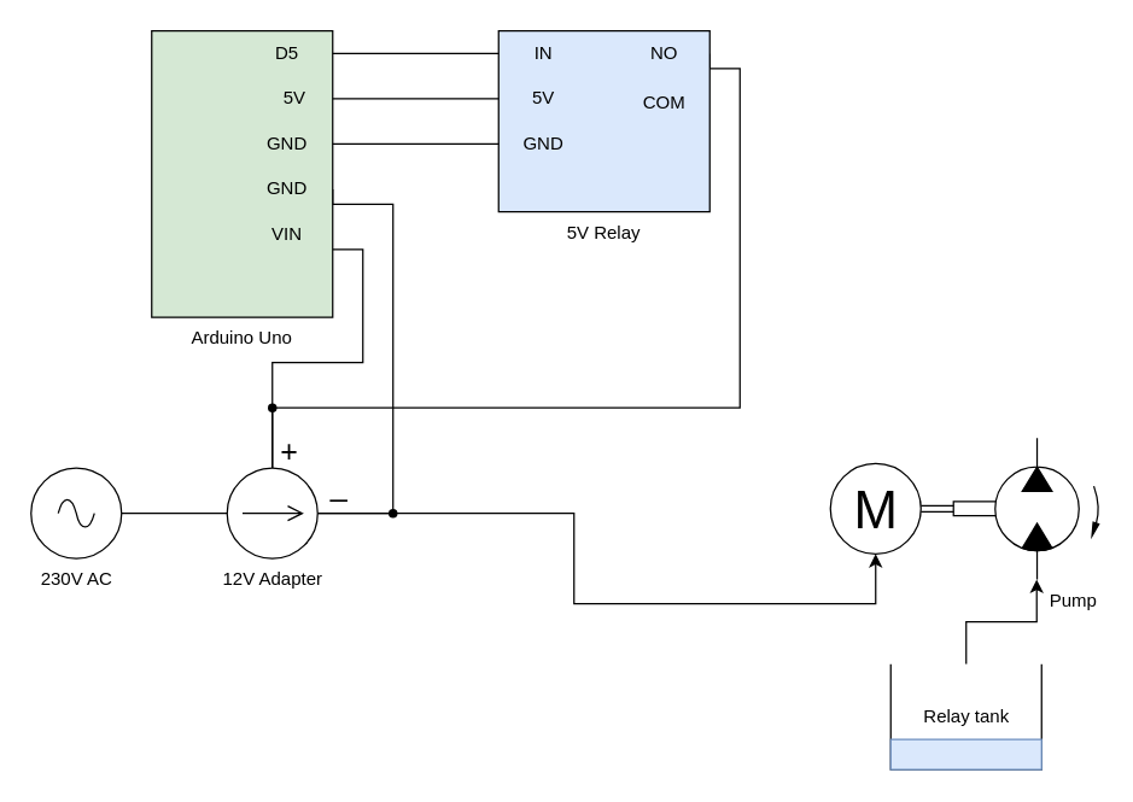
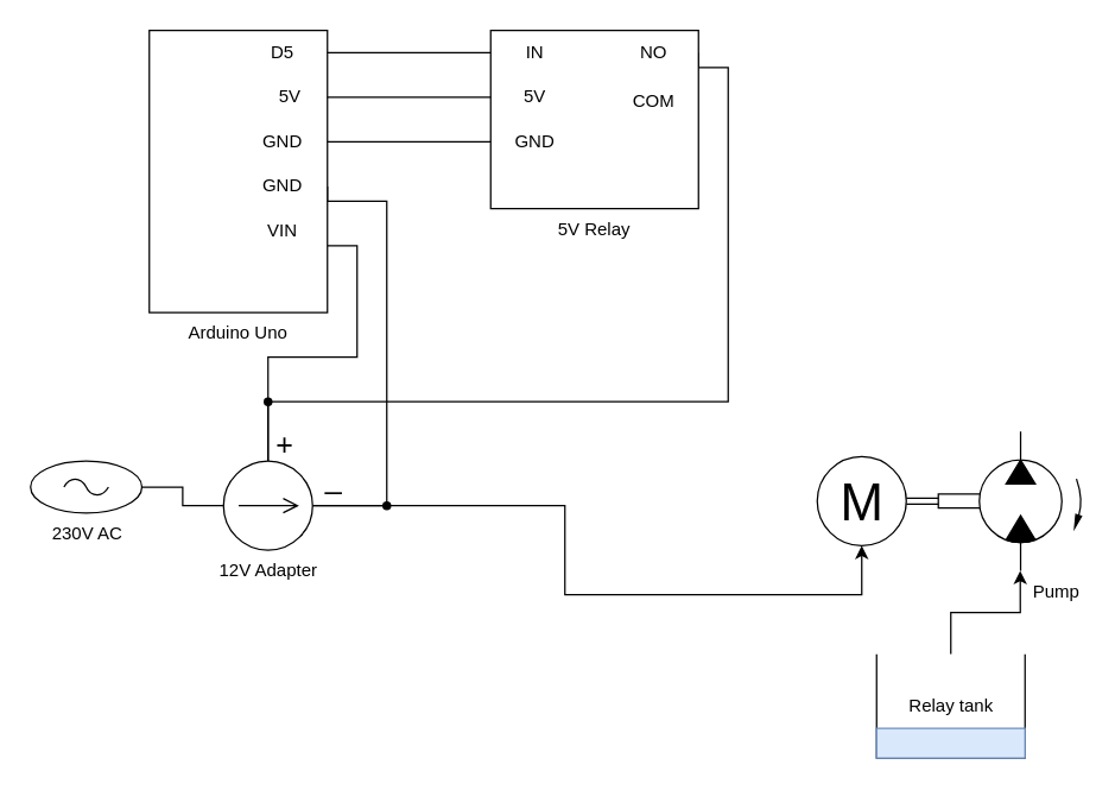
  <mxCell id="0" />
  <mxCell id="1" parent="0" />
  <mxCell id="2" value="Pump" style="verticalLabelPosition=bottom;aspect=fixed;html=1;verticalAlign=top;fillColor=strokeColor;align=right;outlineConnect=0;shape=mxgraph.fluid_power.x11260;points=[[0.57,0,0],[0.57,1,0]]" vertex="1" parent="1"><mxGeometry x="631.58" y="290" width="96.84" height="93.94" as="geometry" /></mxCell>
  <mxCell id="3" value="" style="edgeStyle=orthogonalEdgeStyle;rounded=0;orthogonalLoop=1;jettySize=auto;html=1;shape=link;" edge="1" parent="1" source="4" target="2"><mxGeometry relative="1" as="geometry" /></mxCell>
  <mxCell id="4" value="M" style="verticalLabelPosition=middle;shadow=0;dashed=0;align=center;html=1;verticalAlign=middle;strokeWidth=1;shape=ellipse;aspect=fixed;fontSize=35;" vertex="1" parent="1"><mxGeometry x="550" y="306.97" width="60" height="60" as="geometry" /></mxCell>
  <mxCell id="5" style="edgeStyle=orthogonalEdgeStyle;rounded=0;orthogonalLoop=1;jettySize=auto;html=1;entryX=0.57;entryY=1;entryDx=0;entryDy=0;entryPerimeter=0;" edge="1" parent="1" source="6" target="2"><mxGeometry relative="1" as="geometry" /></mxCell>
  <mxCell id="6" value="Relay tank" style="shape=mxgraph.pid.vessels.container,_tank,_cistern;html=1;pointerEvents=1;align=center;verticalLabelPosition=middle;verticalAlign=middle;dashed=0;horizontal=1;labelPosition=center;" vertex="1" parent="1"><mxGeometry x="590" y="440" width="100" height="70" as="geometry" /></mxCell>
  <mxCell id="7" style="edgeStyle=orthogonalEdgeStyle;rounded=0;orthogonalLoop=1;jettySize=auto;html=1;entryX=1;entryY=0.5;entryDx=0;entryDy=0;endArrow=none;endFill=0;strokeWidth=1;" edge="1" parent="1" source="13" target="29"><mxGeometry relative="1" as="geometry"><Array as="points"><mxPoint x="180" y="270" /><mxPoint x="490" y="270" /><mxPoint x="490" y="45" /></Array></mxGeometry></mxCell>
  <mxCell id="8" value="+" style="edgeLabel;html=1;align=center;verticalAlign=middle;resizable=0;points=[];fontSize=20;" vertex="1" connectable="0" parent="7"><mxGeometry x="-0.904" relative="1" as="geometry"><mxPoint x="10" y="16" as="offset" /></mxGeometry></mxCell>
  <mxCell id="9" style="edgeStyle=orthogonalEdgeStyle;rounded=0;orthogonalLoop=1;jettySize=auto;html=1;endArrow=none;endFill=0;" edge="1" parent="1" source="13" target="28"><mxGeometry relative="1" as="geometry"><Array as="points"><mxPoint x="180" y="240" /><mxPoint x="240" y="240" /><mxPoint x="240" y="165" /></Array></mxGeometry></mxCell>
  <mxCell id="10" style="edgeStyle=orthogonalEdgeStyle;rounded=0;orthogonalLoop=1;jettySize=auto;html=1;entryX=1;entryY=0.5;entryDx=0;entryDy=0;endArrow=none;endFill=0;" edge="1" parent="1" source="13" target="27"><mxGeometry relative="1" as="geometry"><Array as="points"><mxPoint x="260" y="340" /><mxPoint x="260" y="135" /></Array></mxGeometry></mxCell>
  <mxCell id="11" style="edgeStyle=orthogonalEdgeStyle;rounded=0;orthogonalLoop=1;jettySize=auto;html=1;" edge="1" parent="1" source="13" target="4"><mxGeometry relative="1" as="geometry"><Array as="points"><mxPoint x="380" y="340" /><mxPoint x="380" y="400" /><mxPoint x="580" y="400" /></Array></mxGeometry></mxCell>
  <mxCell id="12" value="_" style="edgeLabel;html=1;align=center;verticalAlign=middle;resizable=0;points=[];fontSize=20;" vertex="1" connectable="0" parent="11"><mxGeometry x="-0.945" relative="1" as="geometry"><mxPoint y="-20" as="offset" /></mxGeometry></mxCell>
  <mxCell id="13" value="12V Adapter&lt;br&gt;" style="pointerEvents=1;verticalLabelPosition=bottom;shadow=0;dashed=0;align=center;html=1;verticalAlign=top;shape=mxgraph.electrical.signal_sources.source;aspect=fixed;points=[[0.5,0,0],[1,0.5,0],[0.5,1,0],[0,0.5,0]];elSignalType=dc1;" vertex="1" parent="1"><mxGeometry x="150" y="310" width="60" height="60" as="geometry" /></mxCell>
- <mxCell id="14" value="&lt;div style=&quot;&quot;&gt;&lt;span style=&quot;background-color: initial;&quot;&gt;Arduino Uno&lt;/span&gt;&lt;/div&gt;" style="rounded=0;whiteSpace=wrap;html=1;points=[[0,0,0,0,0],[0,0.25,0,0,0],[0,0.5,0,0,0],[0,0.75,0,0,0],[0,1,0,0,0],[0.25,0,0,0,0],[0.25,1,0,0,0],[0.5,0,0,0,0],[0.5,1,0,0,0],[0.75,0,0,0,0],[0.75,1,0,0,0],[1,0,0,0,0],[1,0.08,0,0,0],[1,0.25,0,0,0],[1,0.5,0,0,0],[1,0.75,0,0,0],[1,1,0,0,0]];align=center;labelPosition=center;verticalLabelPosition=bottom;verticalAlign=top;fillColor=#d5e8d4;" vertex="1" parent="1"><mxGeometry x="100" y="20" width="120" height="190" as="geometry" /></mxCell>
+ <mxCell id="14" value="&lt;div style=&quot;&quot;&gt;&lt;span style=&quot;background-color: initial;&quot;&gt;Arduino Uno&lt;/span&gt;&lt;/div&gt;" style="rounded=0;whiteSpace=wrap;html=1;points=[[0,0,0,0,0],[0,0.25,0,0,0],[0,0.5,0,0,0],[0,0.75,0,0,0],[0,1,0,0,0],[0.25,0,0,0,0],[0.25,1,0,0,0],[0.5,0,0,0,0],[0.5,1,0,0,0],[0.75,0,0,0,0],[0.75,1,0,0,0],[1,0,0,0,0],[1,0.08,0,0,0],[1,0.25,0,0,0],[1,0.5,0,0,0],[1,0.75,0,0,0],[1,1,0,0,0]];align=center;labelPosition=center;verticalLabelPosition=bottom;verticalAlign=top;" vertex="1" parent="1"><mxGeometry x="100" y="20" width="120" height="190" as="geometry" /></mxCell>
  <mxCell id="15" style="edgeStyle=orthogonalEdgeStyle;rounded=0;orthogonalLoop=1;jettySize=auto;html=1;startArrow=none;startFill=0;endArrow=none;endFill=0;entryX=0;entryY=0.5;entryDx=0;entryDy=0;" edge="1" parent="1" source="16" target="18"><mxGeometry relative="1" as="geometry"><mxPoint x="220" y="-10" as="sourcePoint" /><mxPoint x="330" y="-10" as="targetPoint" /></mxGeometry></mxCell>
  <mxCell id="16" value="D5" style="text;html=1;strokeColor=none;fillColor=none;align=center;verticalAlign=middle;whiteSpace=wrap;rounded=0;" vertex="1" parent="1"><mxGeometry x="160" y="20" width="60" height="30" as="geometry" /></mxCell>
- <mxCell id="17" value="5V Relay" style="rounded=0;whiteSpace=wrap;html=1;align=center;labelPosition=center;verticalLabelPosition=bottom;verticalAlign=top;fillColor=#dae8fc;" vertex="1" parent="1"><mxGeometry x="330" y="20" width="140" height="120" as="geometry" /></mxCell>
+ <mxCell id="17" value="5V Relay" style="rounded=0;whiteSpace=wrap;html=1;align=center;labelPosition=center;verticalLabelPosition=bottom;verticalAlign=top;" vertex="1" parent="1"><mxGeometry x="330" y="20" width="140" height="120" as="geometry" /></mxCell>
  <mxCell id="18" value="IN" style="text;html=1;strokeColor=none;fillColor=none;align=center;verticalAlign=middle;whiteSpace=wrap;rounded=0;" vertex="1" parent="1"><mxGeometry x="330" y="20" width="60" height="30" as="geometry" /></mxCell>
  <mxCell id="19" value="5V" style="text;html=1;strokeColor=none;fillColor=none;align=center;verticalAlign=middle;whiteSpace=wrap;rounded=0;" vertex="1" parent="1"><mxGeometry x="330" y="52.5" width="60" height="25" as="geometry" /></mxCell>
  <mxCell id="20" value="GND&lt;br&gt;" style="text;html=1;strokeColor=none;fillColor=none;align=center;verticalAlign=middle;whiteSpace=wrap;rounded=0;" vertex="1" parent="1"><mxGeometry x="330" y="77.5" width="60" height="35" as="geometry" /></mxCell>
  <mxCell id="21" style="edgeStyle=orthogonalEdgeStyle;rounded=0;orthogonalLoop=1;jettySize=auto;html=1;entryX=0;entryY=0.5;entryDx=0;entryDy=0;entryPerimeter=0;endArrow=none;endFill=0;" edge="1" parent="1" source="22" target="13"><mxGeometry relative="1" as="geometry" /></mxCell>
- <mxCell id="22" value="230V AC" style="pointerEvents=1;verticalLabelPosition=bottom;shadow=0;dashed=0;align=center;html=1;verticalAlign=top;shape=mxgraph.electrical.signal_sources.source;aspect=fixed;points=[[0.5,0,0],[1,0.5,0],[0.5,1,0],[0,0.5,0]];elSignalType=ac;" vertex="1" parent="1"><mxGeometry x="20" y="310" width="60" height="60" as="geometry" /></mxCell>
+ <mxCell id="22" value="230V AC" style="pointerEvents=1;verticalLabelPosition=bottom;shadow=0;dashed=0;align=center;html=1;verticalAlign=top;shape=mxgraph.electrical.signal_sources.source;aspect=fixed;points=[[0.5,0,0],[1,0.5,0],[0.5,1,0],[0,0.5,0]];elSignalType=ac;" vertex="1" parent="1"><mxGeometry x="20" y="310" width="75" height="35" as="geometry" /></mxCell>
  <mxCell id="23" style="edgeStyle=orthogonalEdgeStyle;rounded=0;orthogonalLoop=1;jettySize=auto;html=1;endArrow=none;endFill=0;" edge="1" parent="1" source="24" target="19"><mxGeometry relative="1" as="geometry" /></mxCell>
  <mxCell id="24" value="5V" style="text;html=1;strokeColor=none;fillColor=none;align=center;verticalAlign=middle;whiteSpace=wrap;rounded=0;" vertex="1" parent="1"><mxGeometry x="170" y="50" width="50" height="30" as="geometry" /></mxCell>
  <mxCell id="25" style="edgeStyle=orthogonalEdgeStyle;rounded=0;orthogonalLoop=1;jettySize=auto;html=1;endArrow=none;endFill=0;" edge="1" parent="1" source="26" target="20"><mxGeometry relative="1" as="geometry" /></mxCell>
  <mxCell id="26" value="GND" style="text;html=1;strokeColor=none;fillColor=none;align=center;verticalAlign=middle;whiteSpace=wrap;rounded=0;" vertex="1" parent="1"><mxGeometry x="160" y="80" width="60" height="30" as="geometry" /></mxCell>
  <mxCell id="27" value="GND" style="text;html=1;strokeColor=none;fillColor=none;align=center;verticalAlign=middle;whiteSpace=wrap;rounded=0;" vertex="1" parent="1"><mxGeometry x="160" y="110" width="60" height="30" as="geometry" /></mxCell>
  <mxCell id="28" value="VIN" style="text;html=1;strokeColor=none;fillColor=none;align=center;verticalAlign=middle;whiteSpace=wrap;rounded=0;" vertex="1" parent="1"><mxGeometry x="160" y="140" width="60" height="30" as="geometry" /></mxCell>
  <mxCell id="29" value="NO" style="text;html=1;strokeColor=none;fillColor=none;align=center;verticalAlign=middle;whiteSpace=wrap;rounded=0;" vertex="1" parent="1"><mxGeometry x="410" y="20" width="60" height="30" as="geometry" /></mxCell>
  <mxCell id="30" value="COM" style="text;html=1;strokeColor=none;fillColor=none;align=center;verticalAlign=middle;whiteSpace=wrap;rounded=0;" vertex="1" parent="1"><mxGeometry x="410" y="52.5" width="60" height="30" as="geometry" /></mxCell>
  <mxCell id="31" value="" style="shape=waypoint;sketch=0;fillStyle=solid;size=6;pointerEvents=1;points=[];fillColor=none;resizable=0;rotatable=0;perimeter=centerPerimeter;snapToPoint=1;" vertex="1" parent="1"><mxGeometry x="250" y="330" width="20" height="20" as="geometry" /></mxCell>
  <mxCell id="32" value="" style="shape=waypoint;sketch=0;fillStyle=solid;size=6;pointerEvents=1;points=[];fillColor=none;resizable=0;rotatable=0;perimeter=centerPerimeter;snapToPoint=1;" vertex="1" parent="1"><mxGeometry x="170" y="260" width="20" height="20" as="geometry" /></mxCell>
  <mxCell id="33" value="" style="rounded=0;whiteSpace=wrap;html=1;fillColor=#dae8fc;strokeColor=#6c8ebf;" vertex="1" parent="1"><mxGeometry x="590" y="490" width="100" height="20" as="geometry" /></mxCell>
